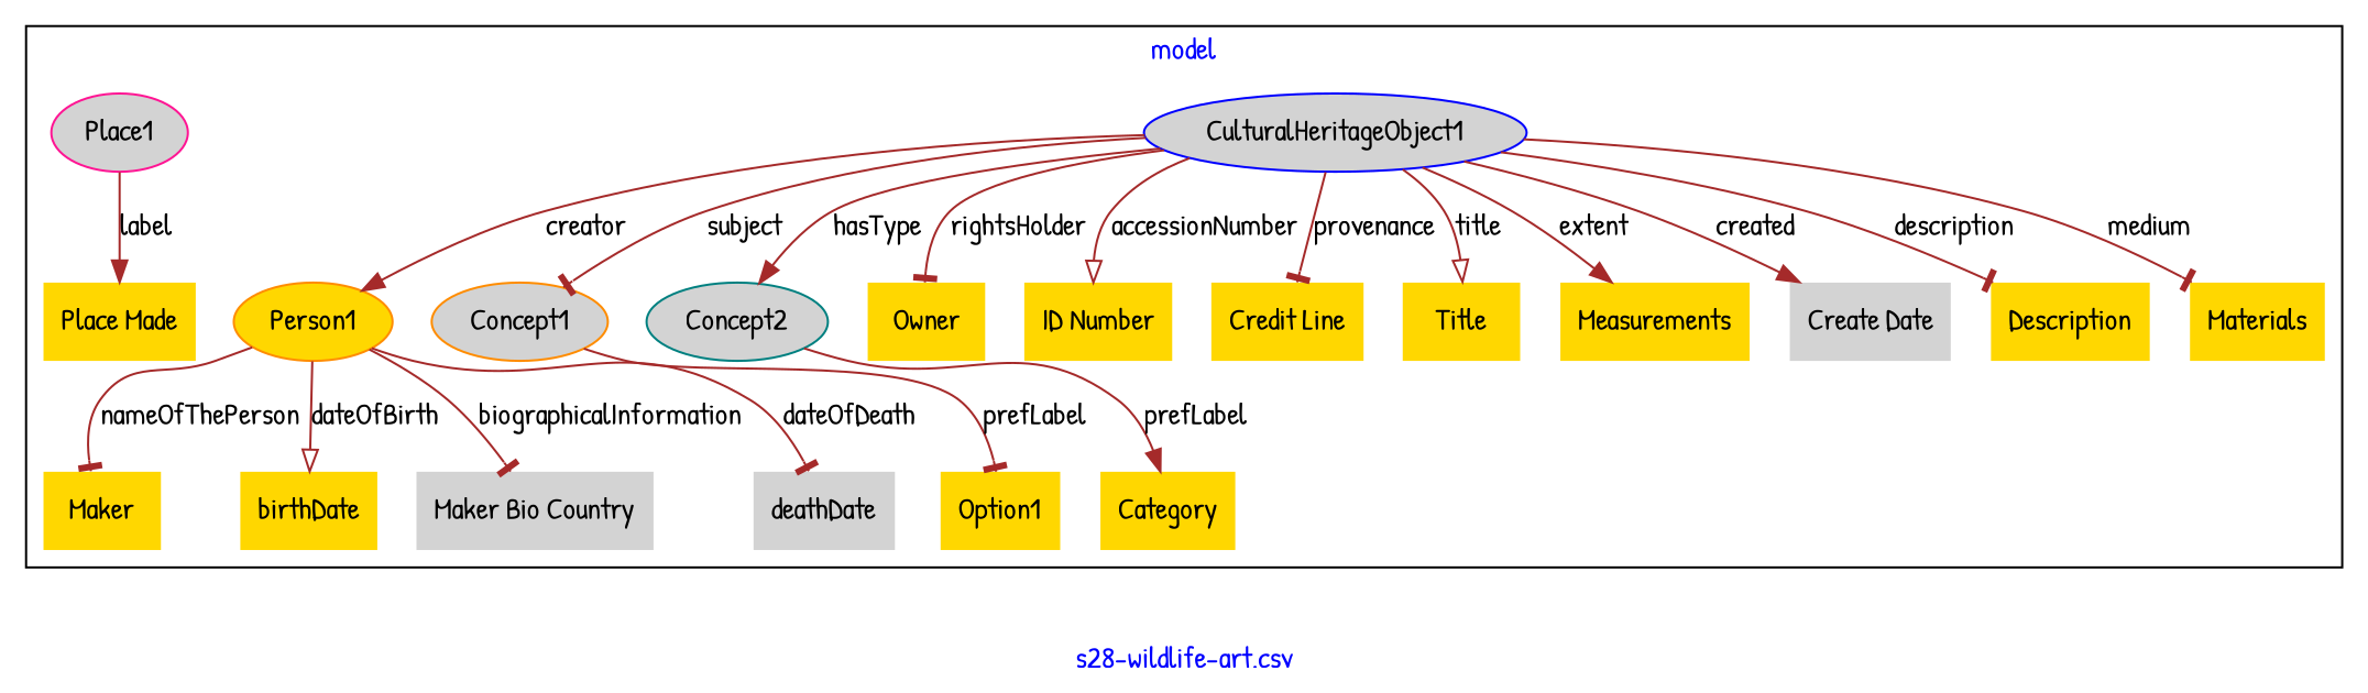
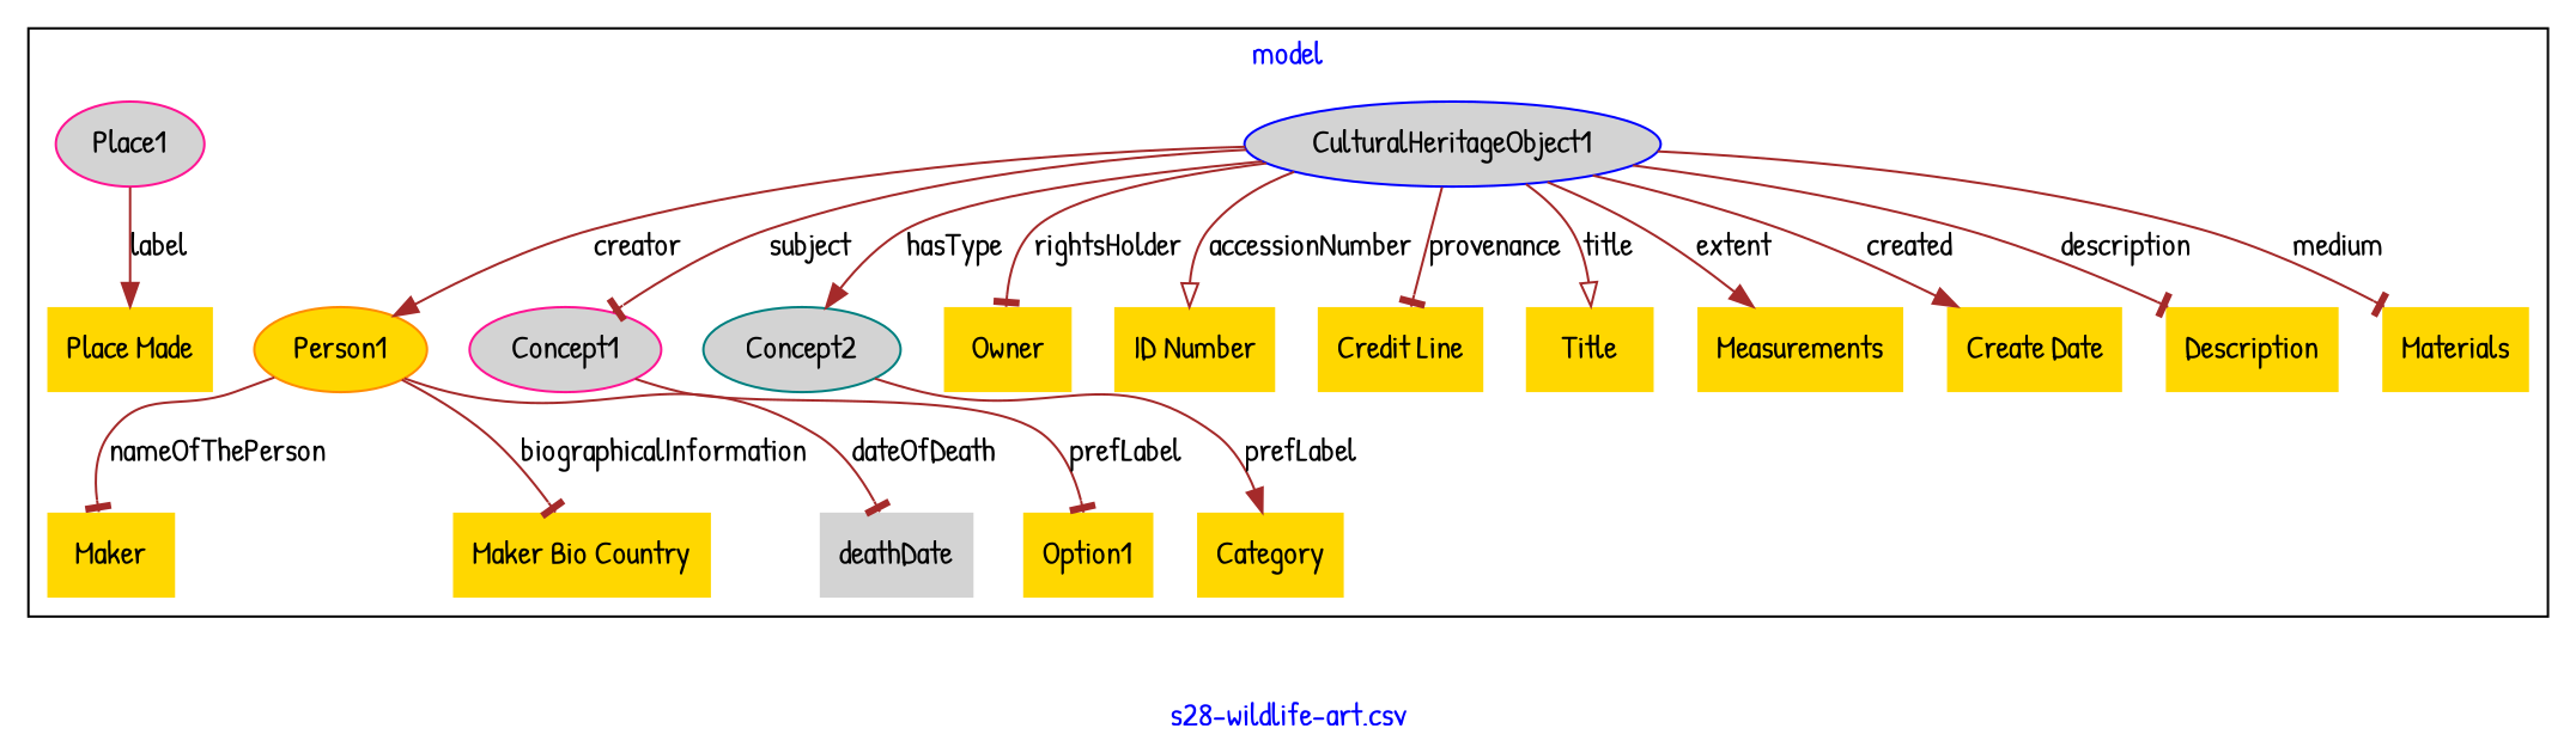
  digraph {
    fontcolor=blue
    fontname="Patrick Hand"
    label="s28-wildlife-art.csv"
    remincross=true
    node [color=deeppink fillcolor=gold fontname="Patrick Hand" style=filled shape=plaintext]
    edge [arrowhead=tee color=brown fontcolor=black fontname="Patrick Hand"]
    n1 [color=blue fillcolor=lightgray label=CulturalHeritageObject1 shape=""]
    n2 [color=darkorange label=Person1 shape=""]
    n3 [fillcolor=lightgray label=Place1 shape=""]
-   n4 [color=darkorange fillcolor=lightgray label=Concept1 shape=""]
+   n4 [fillcolor=lightgray label=Concept1 shape=""]
    n5 [color=teal fillcolor=lightgray label=Concept2 shape=""]
    n6 [label=Owner]
    n7 [label="ID Number"]
    n8 [color=blue label="Place Made"]
    n9 [color=darkorange label="Credit Line"]
    n10 [color=blue label=Maker]
    n11 [color=teal label=Title]
    n12 [label=Measurements]
-   n13 [fillcolor=lightgray label="Create Date"]
+   n13 [label="Create Date"]
    n14 [color=blue label=Description]
-   n15 [color=darkorange label=birthDate]
-   n16 [color=teal fillcolor=lightgray label="Maker Bio Country"]
+   n16 [color=teal label="Maker Bio Country"]
    n17 [color=teal label=Option1]
    n18 [color=blue fillcolor=lightgray label=deathDate]
    n19 [color=darkorange label=Category]
    n20 [color=teal label=Materials]
    subgraph cluster_1 {
      label=model
      n1
      n2
      n3
      n4
      n5
      n6
      n7
      n8
      n9
      n10
      n11
      n12
      n13
      n14
-     n15
      n16
      n17
      n18
      n19
      n20
    }
    n1 -> n2 [arrowhead=normal label=creator]
    n1 -> n4 [label=subject]
    n1 -> n5 [arrowhead=normal label=hasType]
    n1 -> n6 [label=rightsHolder]
    n1 -> n7 [arrowhead=onormal label=accessionNumber]
    n1 -> n9 [label=provenance]
    n1 -> n11 [arrowhead=onormal label=title]
    n1 -> n12 [arrowhead=normal label=extent]
    n1 -> n13 [arrowhead=normal label=created]
    n1 -> n14 [label=description]
    n1 -> n20 [label=medium]
    n2 -> n10 [label=nameOfThePerson]
-   n2 -> n15 [arrowhead=onormal label=dateOfBirth]
    n2 -> n16 [label=biographicalInformation]
    n2 -> n18 [label=dateOfDeath]
    n3 -> n8 [arrowhead=normal label=label]
    n4 -> n17 [label=prefLabel]
    n5 -> n19 [arrowhead=normal label=prefLabel]
  }
